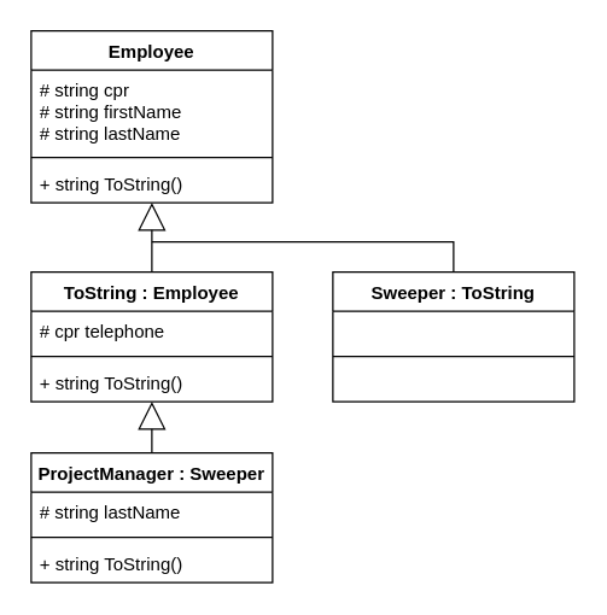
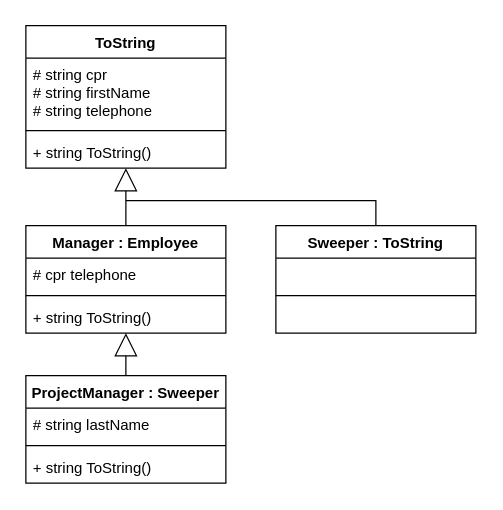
  <mxCell id="0" />
  <mxCell id="1" parent="0" />
- <mxCell id="2" value="Employee" style="swimlane;fontStyle=1;align=center;verticalAlign=top;childLayout=stackLayout;horizontal=1;startSize=26;horizontalStack=0;resizeParent=1;resizeParentMax=0;resizeLast=0;collapsible=1;marginBottom=0;whiteSpace=wrap;html=1;" vertex="1" parent="1"><mxGeometry x="20" y="20" width="160" height="114" as="geometry" /></mxCell>
- <mxCell id="3" value="# string cpr&lt;br&gt;# string firstName&lt;br&gt;# string lastName" style="text;strokeColor=none;fillColor=none;align=left;verticalAlign=top;spacingLeft=4;spacingRight=4;overflow=hidden;rotatable=0;points=[[0,0.5],[1,0.5]];portConstraint=eastwest;whiteSpace=wrap;html=1;" vertex="1" parent="2"><mxGeometry y="26" width="160" height="54" as="geometry" /></mxCell>
+ <mxCell id="2" value="ToString" style="swimlane;fontStyle=1;align=center;verticalAlign=top;childLayout=stackLayout;horizontal=1;startSize=26;horizontalStack=0;resizeParent=1;resizeParentMax=0;resizeLast=0;collapsible=1;marginBottom=0;whiteSpace=wrap;html=1;" vertex="1" parent="1"><mxGeometry x="20" y="20" width="160" height="114" as="geometry" /></mxCell>
+ <mxCell id="3" value="# string cpr&lt;br&gt;# string firstName&lt;br&gt;# string telephone" style="text;strokeColor=none;fillColor=none;align=left;verticalAlign=top;spacingLeft=4;spacingRight=4;overflow=hidden;rotatable=0;points=[[0,0.5],[1,0.5]];portConstraint=eastwest;whiteSpace=wrap;html=1;" vertex="1" parent="2"><mxGeometry y="26" width="160" height="54" as="geometry" /></mxCell>
  <mxCell id="4" value="" style="line;strokeWidth=1;fillColor=none;align=left;verticalAlign=middle;spacingTop=-1;spacingLeft=3;spacingRight=3;rotatable=0;labelPosition=right;points=[];portConstraint=eastwest;strokeColor=inherit;" vertex="1" parent="2"><mxGeometry y="80" width="160" height="8" as="geometry" /></mxCell>
  <mxCell id="5" value="+ string ToString()" style="text;strokeColor=none;fillColor=none;align=left;verticalAlign=top;spacingLeft=4;spacingRight=4;overflow=hidden;rotatable=0;points=[[0,0.5],[1,0.5]];portConstraint=eastwest;whiteSpace=wrap;html=1;" vertex="1" parent="2"><mxGeometry y="88" width="160" height="26" as="geometry" /></mxCell>
- <mxCell id="6" value="ToString : Employee" style="swimlane;fontStyle=1;align=center;verticalAlign=top;childLayout=stackLayout;horizontal=1;startSize=26;horizontalStack=0;resizeParent=1;resizeParentMax=0;resizeLast=0;collapsible=1;marginBottom=0;whiteSpace=wrap;html=1;" vertex="1" parent="1"><mxGeometry x="20" y="180" width="160" height="86" as="geometry" /></mxCell>
+ <mxCell id="6" value="Manager : Employee" style="swimlane;fontStyle=1;align=center;verticalAlign=top;childLayout=stackLayout;horizontal=1;startSize=26;horizontalStack=0;resizeParent=1;resizeParentMax=0;resizeLast=0;collapsible=1;marginBottom=0;whiteSpace=wrap;html=1;" vertex="1" parent="1"><mxGeometry x="20" y="180" width="160" height="86" as="geometry" /></mxCell>
  <mxCell id="7" value="# cpr telephone" style="text;strokeColor=none;fillColor=none;align=left;verticalAlign=top;spacingLeft=4;spacingRight=4;overflow=hidden;rotatable=0;points=[[0,0.5],[1,0.5]];portConstraint=eastwest;whiteSpace=wrap;html=1;" vertex="1" parent="6"><mxGeometry y="26" width="160" height="26" as="geometry" /></mxCell>
  <mxCell id="8" value="" style="line;strokeWidth=1;fillColor=none;align=left;verticalAlign=middle;spacingTop=-1;spacingLeft=3;spacingRight=3;rotatable=0;labelPosition=right;points=[];portConstraint=eastwest;strokeColor=inherit;" vertex="1" parent="6"><mxGeometry y="52" width="160" height="8" as="geometry" /></mxCell>
  <mxCell id="9" value="+ string ToString()" style="text;strokeColor=none;fillColor=none;align=left;verticalAlign=top;spacingLeft=4;spacingRight=4;overflow=hidden;rotatable=0;points=[[0,0.5],[1,0.5]];portConstraint=eastwest;whiteSpace=wrap;html=1;" vertex="1" parent="6"><mxGeometry y="60" width="160" height="26" as="geometry" /></mxCell>
  <mxCell id="10" value="Sweeper : ToString" style="swimlane;fontStyle=1;align=center;verticalAlign=top;childLayout=stackLayout;horizontal=1;startSize=26;horizontalStack=0;resizeParent=1;resizeParentMax=0;resizeLast=0;collapsible=1;marginBottom=0;whiteSpace=wrap;html=1;" vertex="1" parent="1"><mxGeometry x="220" y="180" width="160" height="86" as="geometry" /></mxCell>
  <mxCell id="11" value="&amp;nbsp; &amp;nbsp;" style="text;strokeColor=none;fillColor=none;align=left;verticalAlign=top;spacingLeft=4;spacingRight=4;overflow=hidden;rotatable=0;points=[[0,0.5],[1,0.5]];portConstraint=eastwest;whiteSpace=wrap;html=1;" vertex="1" parent="10"><mxGeometry y="26" width="160" height="26" as="geometry" /></mxCell>
  <mxCell id="12" value="" style="line;strokeWidth=1;fillColor=none;align=left;verticalAlign=middle;spacingTop=-1;spacingLeft=3;spacingRight=3;rotatable=0;labelPosition=right;points=[];portConstraint=eastwest;strokeColor=inherit;" vertex="1" parent="10"><mxGeometry y="52" width="160" height="8" as="geometry" /></mxCell>
  <mxCell id="13" value="&amp;nbsp; &amp;nbsp;" style="text;strokeColor=none;fillColor=none;align=left;verticalAlign=top;spacingLeft=4;spacingRight=4;overflow=hidden;rotatable=0;points=[[0,0.5],[1,0.5]];portConstraint=eastwest;whiteSpace=wrap;html=1;" vertex="1" parent="10"><mxGeometry y="60" width="160" height="26" as="geometry" /></mxCell>
  <mxCell id="14" value="ProjectManager : Sweeper" style="swimlane;fontStyle=1;align=center;verticalAlign=top;childLayout=stackLayout;horizontal=1;startSize=26;horizontalStack=0;resizeParent=1;resizeParentMax=0;resizeLast=0;collapsible=1;marginBottom=0;whiteSpace=wrap;html=1;" vertex="1" parent="1"><mxGeometry x="20" y="300" width="160" height="86" as="geometry" /></mxCell>
  <mxCell id="15" value="# string lastName" style="text;strokeColor=none;fillColor=none;align=left;verticalAlign=top;spacingLeft=4;spacingRight=4;overflow=hidden;rotatable=0;points=[[0,0.5],[1,0.5]];portConstraint=eastwest;whiteSpace=wrap;html=1;" vertex="1" parent="14"><mxGeometry y="26" width="160" height="26" as="geometry" /></mxCell>
  <mxCell id="16" value="" style="line;strokeWidth=1;fillColor=none;align=left;verticalAlign=middle;spacingTop=-1;spacingLeft=3;spacingRight=3;rotatable=0;labelPosition=right;points=[];portConstraint=eastwest;strokeColor=inherit;" vertex="1" parent="14"><mxGeometry y="52" width="160" height="8" as="geometry" /></mxCell>
  <mxCell id="17" value="+ string ToString()" style="text;strokeColor=none;fillColor=none;align=left;verticalAlign=top;spacingLeft=4;spacingRight=4;overflow=hidden;rotatable=0;points=[[0,0.5],[1,0.5]];portConstraint=eastwest;whiteSpace=wrap;html=1;" vertex="1" parent="14"><mxGeometry y="60" width="160" height="26" as="geometry" /></mxCell>
  <mxCell id="18" value="" style="endArrow=block;endSize=16;endFill=0;html=1;rounded=0;exitX=0.5;exitY=0;exitDx=0;exitDy=0;" edge="1" parent="1" source="6" target="5"><mxGeometry width="160" relative="1" as="geometry"><mxPoint x="310" y="390" as="sourcePoint" /><mxPoint x="470" y="390" as="targetPoint" /></mxGeometry></mxCell>
  <mxCell id="19" value="" style="endArrow=none;html=1;rounded=0;entryX=0.5;entryY=0;entryDx=0;entryDy=0;" edge="1" parent="1" target="10"><mxGeometry width="50" height="50" relative="1" as="geometry"><mxPoint x="100" y="160" as="sourcePoint" /><mxPoint x="420" y="360" as="targetPoint" /><Array as="points"><mxPoint x="300" y="160" /></Array></mxGeometry></mxCell>
  <mxCell id="20" value="" style="endArrow=block;endSize=16;endFill=0;html=1;rounded=0;exitX=0.5;exitY=0;exitDx=0;exitDy=0;" edge="1" parent="1" source="14" target="9"><mxGeometry width="160" relative="1" as="geometry"><mxPoint x="110" y="190" as="sourcePoint" /><mxPoint x="110" y="144" as="targetPoint" /></mxGeometry></mxCell>
